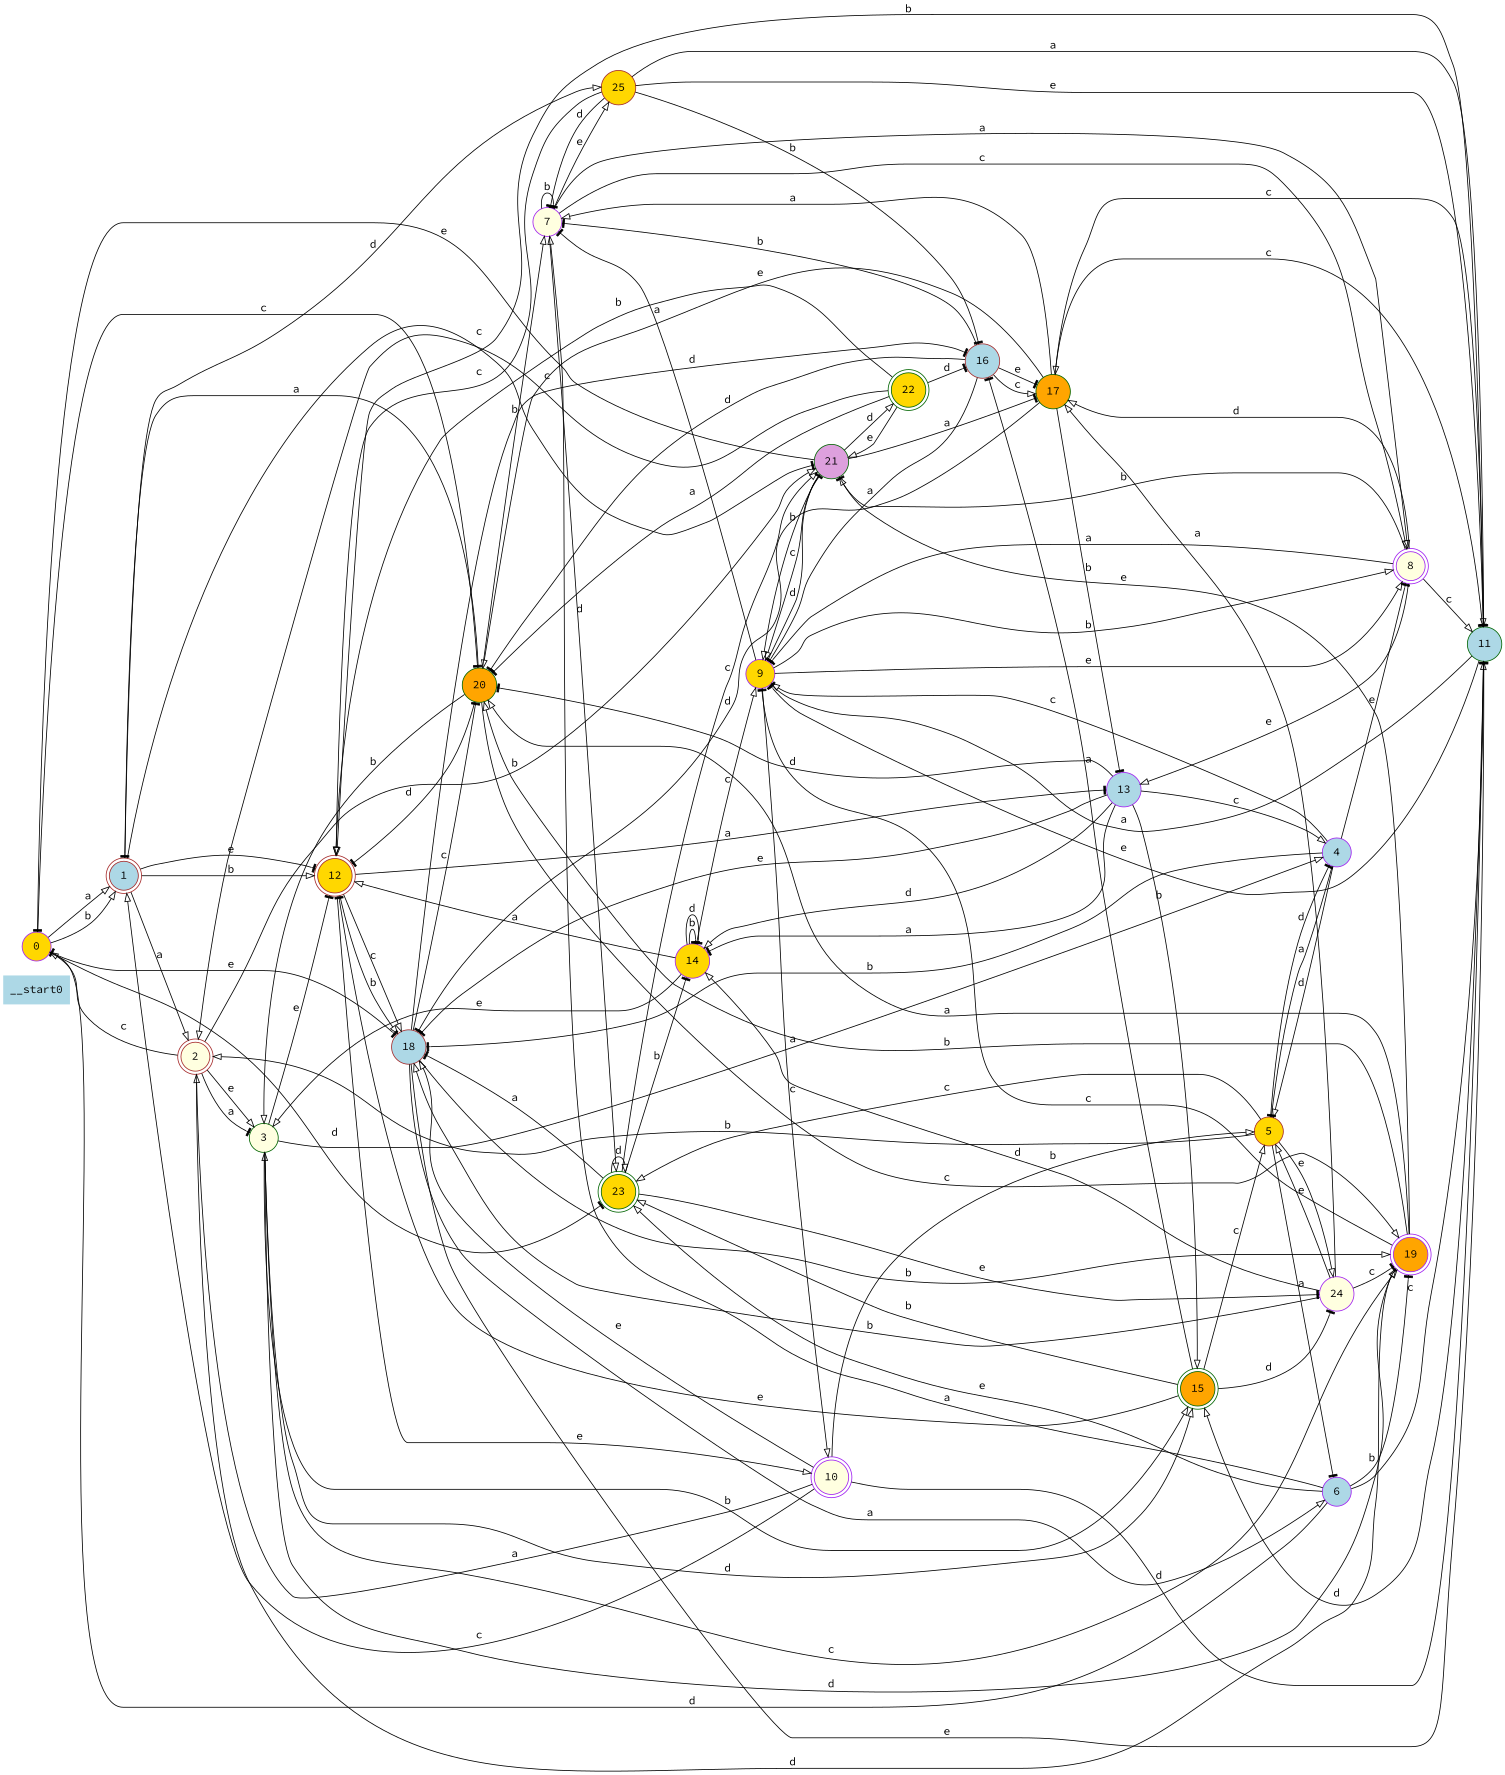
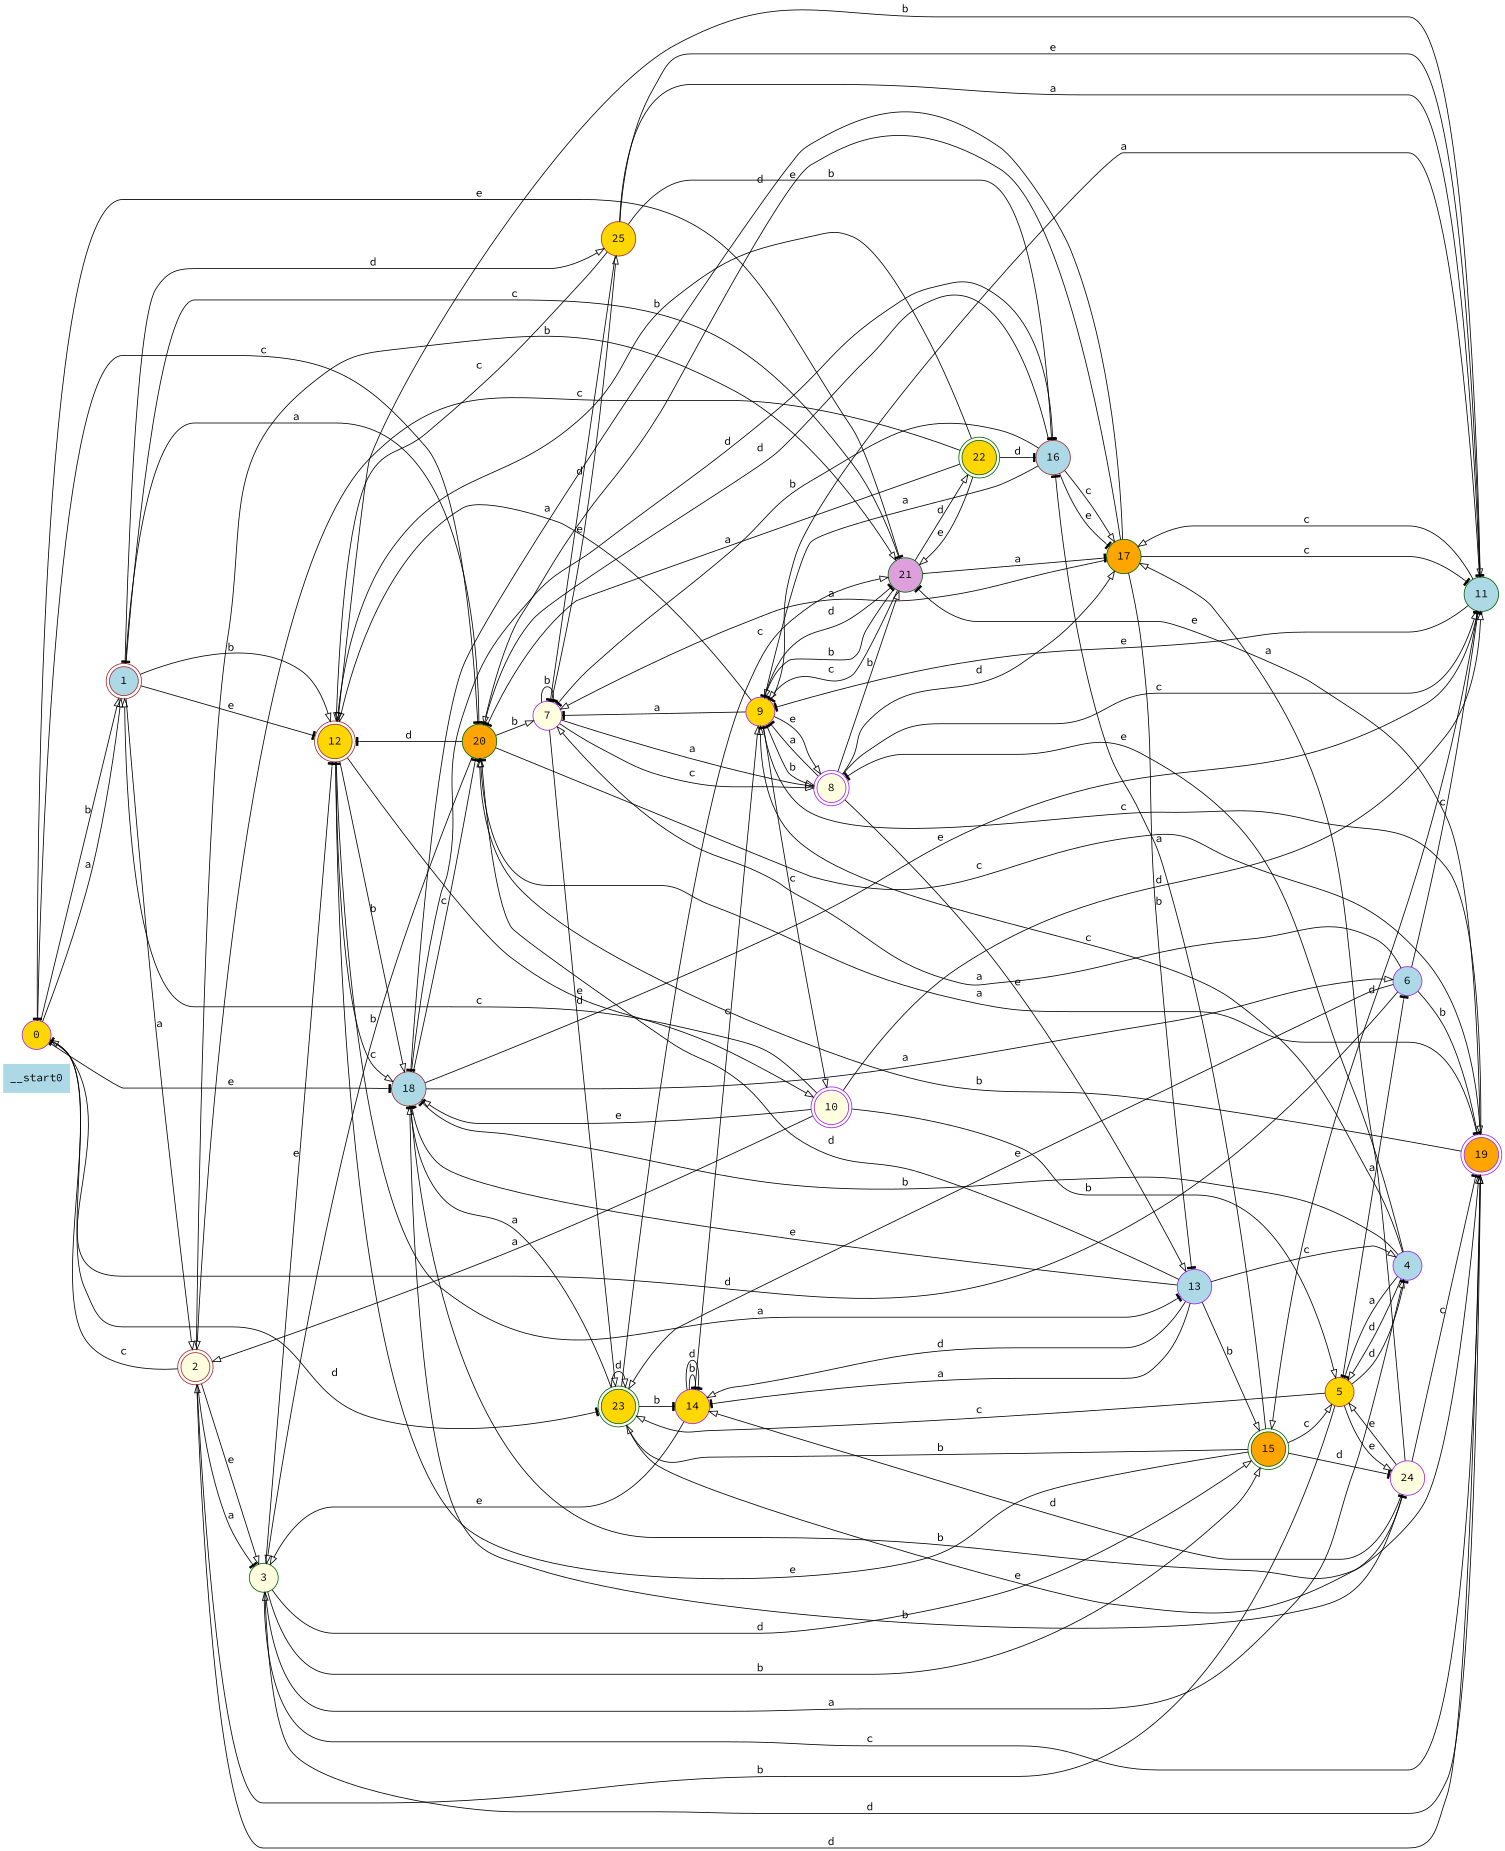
  digraph {
    fontname="Source Code Pro"
    rankdir=LR
    node [color=purple fillcolor=lightblue fontname="Source Code Pro" shape=circle style=filled]
    edge [arrowhead=onormal fontname="Source Code Pro"]
    __start0 [color=darkgreen shape=none]
    n2 [fillcolor=gold label=0]
    n3 [color=brown label=1 shape=doublecircle style="rounded,filled"]
    n4 [color=brown label=18]
    n5 [color=darkgreen fillcolor=orange label=20]
    n6 [color=darkgreen fillcolor=gold label=23 shape=doublecircle style="rounded,filled"]
    n7 [color=brown fillcolor=lightyellow label=2 shape=doublecircle style="rounded,filled"]
    n8 [color=brown fillcolor=gold label=12 shape=doublecircle style="rounded,filled"]
    n9 [color=darkgreen fillcolor=plum label=21]
    n10 [color=brown fillcolor=gold label=25]
    n11 [fillcolor=orange label=19 shape=doublecircle style="rounded,filled"]
    n12 [label=6]
    n13 [color=darkgreen label=11]
    n14 [color=brown label=16]
    n15 [color=darkgreen fillcolor=lightyellow label=3]
    n16 [fillcolor=lightyellow label=7]
    n17 [fillcolor=lightyellow label=24]
    n18 [fillcolor=gold label=14]
    n19 [label=13]
    n20 [fillcolor=lightyellow label=10 shape=doublecircle style="rounded,filled"]
    n21 [fillcolor=gold label=9]
    n22 [color=darkgreen fillcolor=orange label=17]
    n23 [color=darkgreen fillcolor=gold label=22 shape=doublecircle style="rounded,filled"]
    n24 [label=4]
    n25 [color=darkgreen fillcolor=orange label=15 shape=doublecircle style="rounded,filled"]
    n26 [color=brown fillcolor=gold label=5]
    n27 [fillcolor=lightyellow label=8 shape=doublecircle style="rounded,filled"]
    n2 -> n3 [label=a]
    n2 -> n3 [label=b]
    n2 -> n4 [arrowhead=tee label=e]
    n2 -> n5 [arrowhead=tee label=c]
    n2 -> n6 [arrowhead=tee label=d]
    n3 -> n7 [label=a]
    n3 -> n8 [label=b]
    n3 -> n8 [arrowhead=tee label=e]
    n3 -> n9 [arrowhead=tee label=c]
    n3 -> n10 [label=d]
    n4 -> n5 [arrowhead=tee label=c]
    n4 -> n11 [label=b]
    n4 -> n12 [label=a]
    n4 -> n13 [arrowhead=tee label=e]
    n4 -> n14 [arrowhead=tee label=d]
    n5 -> n3 [arrowhead=tee label=a]
    n5 -> n8 [arrowhead=tee label=d]
    n5 -> n11 [label=c]
    n5 -> n15 [label=b]
    n5 -> n16 [label=b]
    n6 -> n4 [arrowhead=tee label=a]
    n6 -> n6 [label=d]
    n6 -> n9 [label=c]
    n6 -> n17 [arrowhead=tee label=e]
    n6 -> n18 [arrowhead=tee label=b]
    n7 -> n2 [label=c]
    n7 -> n9 [label=b]
    n7 -> n11 [label=d]
    n7 -> n15 [arrowhead=tee label=a]
    n7 -> n15 [label=e]
    n8 -> n4 [label=b]
    n8 -> n4 [label=c]
    n8 -> n19 [arrowhead=tee label=a]
    n8 -> n20 [label=e]
    n9 -> n2 [arrowhead=tee label=e]
    n9 -> n21 [label=b]
    n9 -> n21 [label=c]
    n9 -> n22 [arrowhead=tee label=a]
    n9 -> n23 [label=d]
    n10 -> n8 [label=c]
    n10 -> n13 [arrowhead=tee label=a]
    n10 -> n13 [label=e]
    n10 -> n14 [arrowhead=tee label=b]
    n10 -> n16 [arrowhead=tee label=d]
    n11 -> n5 [label=a]
    n11 -> n5 [label=b]
    n11 -> n9 [arrowhead=tee label=e]
    n11 -> n15 [label=d]
    n11 -> n21 [arrowhead=tee label=c]
    n12 -> n2 [arrowhead=tee label=d]
    n12 -> n6 [label=e]
    n12 -> n11 [arrowhead=tee label=b]
    n12 -> n13 [arrowhead=tee label=c]
    n12 -> n16 [label=a]
    n13 -> n8 [label=b]
    n13 -> n21 [arrowhead=tee label=a]
    n13 -> n21 [arrowhead=tee label=e]
    n13 -> n22 [label=c]
    n13 -> n25 [label=d]
    n14 -> n5 [arrowhead=tee label=d]
    n14 -> n16 [arrowhead=tee label=b]
    n14 -> n21 [arrowhead=tee label=a]
    n14 -> n22 [label=c]
    n14 -> n22 [arrowhead=tee label=e]
    n15 -> n8 [arrowhead=tee label=e]
    n15 -> n11 [label=c]
    n15 -> n24 [label=a]
    n15 -> n25 [label=b]
    n15 -> n25 [label=d]
    n16 -> n6 [label=d]
    n16 -> n10 [label=e]
    n16 -> n16 [arrowhead=tee label=b]
    n16 -> n27 [label=a]
    n16 -> n27 [label=c]
    n17 -> n4 [label=b]
    n17 -> n11 [arrowhead=tee label=c]
    n17 -> n18 [label=d]
    n17 -> n22 [label=a]
    n17 -> n26 [label=e]
-   n18 -> n8 [label=a]
+   n21 -> n8 [label=a]
    n18 -> n15 [label=e]
    n18 -> n18 [arrowhead=tee label=b]
    n18 -> n18 [arrowhead=tee label=d]
    n18 -> n21 [label=c]
    n19 -> n4 [arrowhead=tee label=e]
    n19 -> n5 [arrowhead=tee label=d]
    n19 -> n18 [arrowhead=tee label=a]
    n19 -> n18 [label=d]
    n19 -> n24 [label=c]
    n19 -> n25 [label=b]
    n20 -> n3 [label=c]
    n20 -> n4 [label=e]
    n20 -> n7 [label=a]
    n20 -> n13 [label=d]
    n20 -> n26 [label=b]
    n21 -> n9 [arrowhead=tee label=d]
    n21 -> n16 [arrowhead=tee label=a]
    n21 -> n20 [label=c]
    n21 -> n27 [label=b]
    n21 -> n27 [label=e]
    n22 -> n4 [arrowhead=tee label=d]
    n22 -> n5 [label=e]
    n22 -> n13 [arrowhead=tee label=c]
    n22 -> n16 [label=a]
    n22 -> n19 [arrowhead=tee label=b]
    n23 -> n5 [arrowhead=tee label=a]
    n23 -> n7 [label=c]
    n23 -> n8 [label=b]
    n23 -> n9 [label=e]
    n23 -> n14 [arrowhead=tee label=d]
    n24 -> n4 [arrowhead=tee label=b]
    n24 -> n21 [label=c]
    n24 -> n26 [arrowhead=tee label=a]
    n24 -> n26 [label=d]
    n24 -> n27 [arrowhead=tee label=e]
    n25 -> n6 [label=b]
    n25 -> n8 [arrowhead=tee label=e]
    n25 -> n14 [arrowhead=tee label=a]
    n25 -> n17 [arrowhead=tee label=d]
    n25 -> n26 [label=c]
    n26 -> n6 [label=c]
    n26 -> n7 [label=b]
    n26 -> n12 [arrowhead=tee label=a]
    n26 -> n17 [label=e]
    n26 -> n24 [arrowhead=tee label=d]
    n27 -> n9 [label=b]
    n27 -> n13 [label=c]
    n27 -> n19 [label=e]
    n27 -> n21 [arrowhead=tee label=a]
    n27 -> n22 [label=d]
  }
